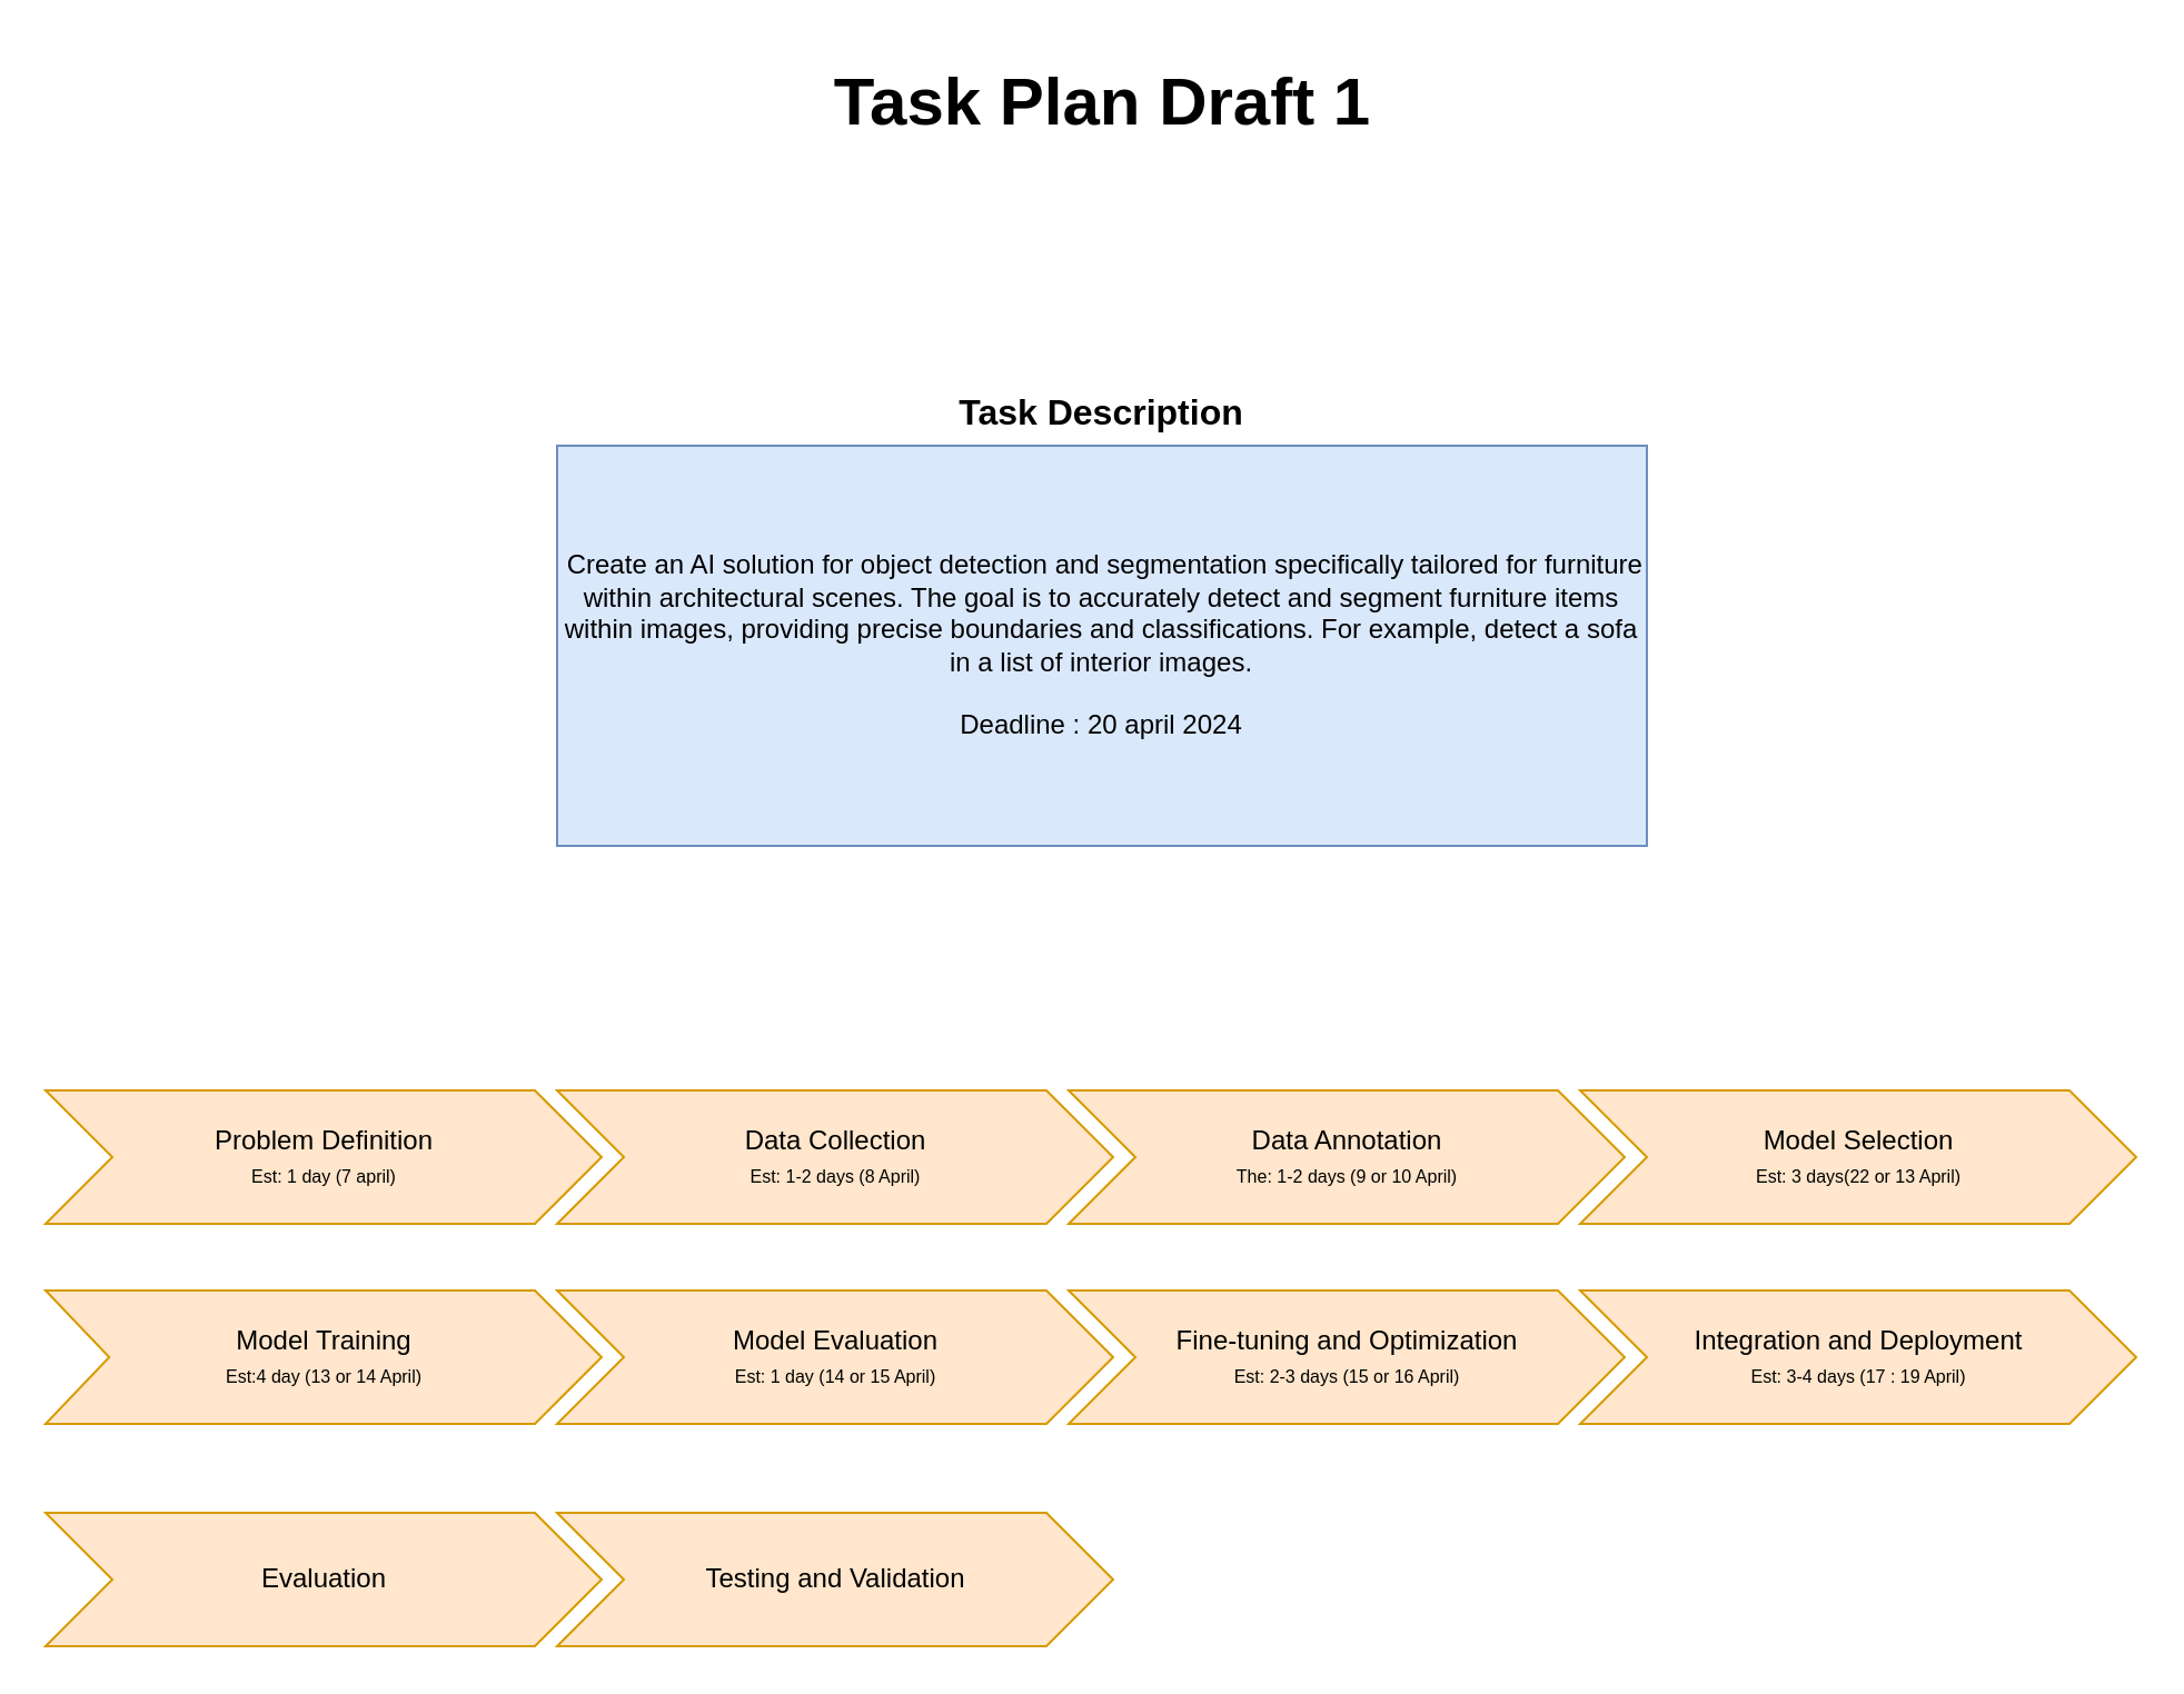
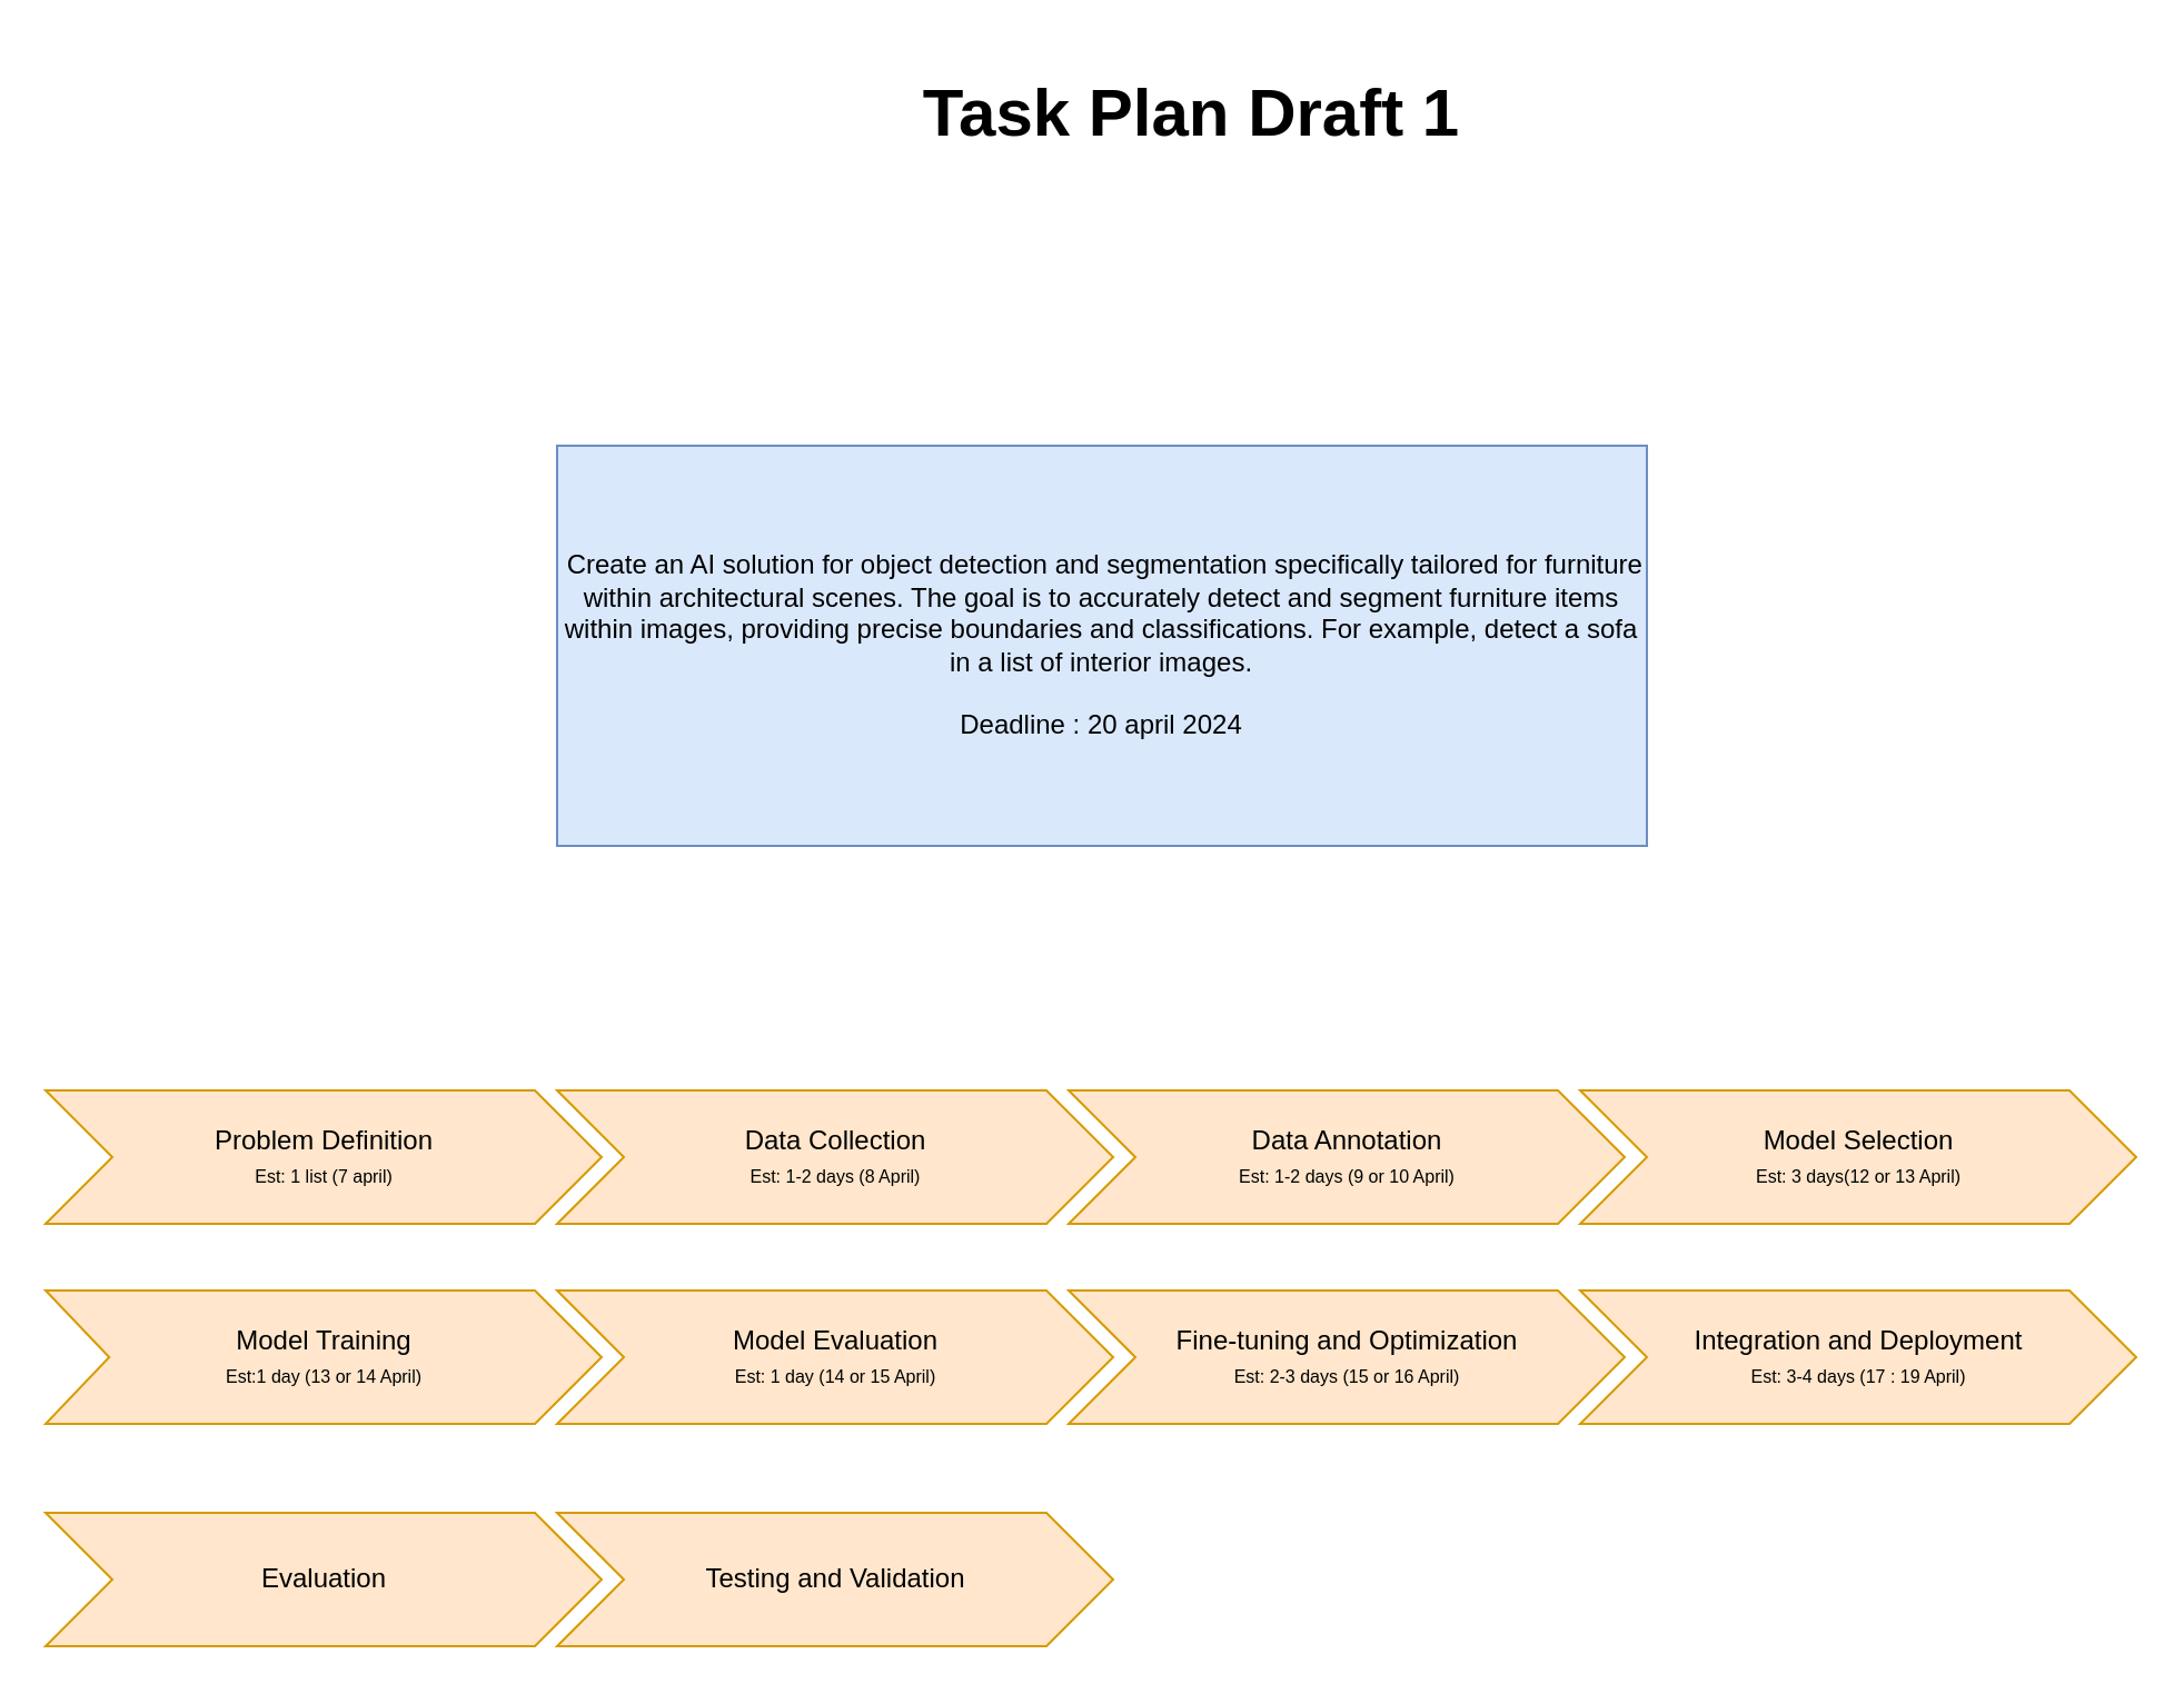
  <mxCell id="0" />
  <mxCell id="1" parent="0" />
  <mxCell id="2" value="" style="group" vertex="1" connectable="0" parent="1"><mxGeometry x="250" y="170" width="490" height="210" as="geometry" /></mxCell>
  <mxCell id="3" value="&amp;nbsp;Create an AI solution for object detection and segmentation specifically tailored for furniture within architectural scenes. The goal is to accurately detect and segment furniture items within images, providing precise boundaries and classifications. For example, detect a sofa in a list of interior images.&lt;br&gt;&lt;br&gt;Deadline : 20 april 2024" style="rounded=0;whiteSpace=wrap;html=1;fillColor=#dae8fc;strokeColor=#6c8ebf;" vertex="1" parent="2"><mxGeometry y="30" width="490" height="180" as="geometry" /></mxCell>
- <mxCell id="4" value="&lt;b&gt;&lt;font style=&quot;font-size: 16px;&quot;&gt;Task Description&lt;/font&gt;&lt;/b&gt;" style="text;html=1;strokeColor=none;fillColor=none;align=center;verticalAlign=middle;whiteSpace=wrap;rounded=0;" vertex="1" parent="2"><mxGeometry x="131.25" width="227.5" height="30" as="geometry" /></mxCell>
  <mxCell id="5" value="Testing and Validation" style="html=1;shadow=0;dashed=0;align=center;verticalAlign=middle;shape=mxgraph.arrows2.arrow;dy=0;dx=30;notch=30;fillColor=#ffe6cc;strokeColor=#d79b00;" vertex="1" parent="1"><mxGeometry x="250" y="680" width="250" height="60" as="geometry" /></mxCell>
  <mxCell id="6" value="Evaluation" style="html=1;shadow=0;dashed=0;align=center;verticalAlign=middle;shape=mxgraph.arrows2.arrow;dy=0;dx=30;notch=30;fillColor=#ffe6cc;strokeColor=#d79b00;" vertex="1" parent="1"><mxGeometry x="20" y="680" width="250" height="60" as="geometry" /></mxCell>
  <mxCell id="7" value="Integration and Deployment&lt;br&gt;&lt;font style=&quot;font-size: 8px;&quot;&gt;Est: 3-4 days (17 : 19 April)&lt;/font&gt;" style="html=1;shadow=0;dashed=0;align=center;verticalAlign=middle;shape=mxgraph.arrows2.arrow;dy=0;dx=30;notch=30;fillColor=#ffe6cc;strokeColor=#d79b00;" vertex="1" parent="1"><mxGeometry x="710" y="580" width="250" height="60" as="geometry" /></mxCell>
  <mxCell id="8" value="Fine-tuning and Optimization&lt;br&gt;&lt;font style=&quot;font-size: 8px;&quot;&gt;Est: 2-3 days (15 or 16 April)&lt;/font&gt;" style="html=1;shadow=0;dashed=0;align=center;verticalAlign=middle;shape=mxgraph.arrows2.arrow;dy=0;dx=30;notch=30;fillColor=#ffe6cc;strokeColor=#d79b00;" vertex="1" parent="1"><mxGeometry x="480" y="580" width="250" height="60" as="geometry" /></mxCell>
  <mxCell id="9" value="Model Evaluation&lt;br&gt;&lt;font style=&quot;font-size: 8px;&quot;&gt;Est: 1 day (14 or 15 April)&lt;/font&gt;" style="html=1;shadow=0;dashed=0;align=center;verticalAlign=middle;shape=mxgraph.arrows2.arrow;dy=0;dx=30;notch=30;fillColor=#ffe6cc;strokeColor=#d79b00;" vertex="1" parent="1"><mxGeometry x="250" y="580" width="250" height="60" as="geometry" /></mxCell>
- <mxCell id="10" value="Model Training&lt;br&gt;&lt;font style=&quot;font-size: 8px;&quot;&gt;Est:4 day (13 or 14 April)&lt;/font&gt;" style="html=1;shadow=0;dashed=0;align=center;verticalAlign=middle;shape=mxgraph.arrows2.arrow;dy=0;dx=30;notch=28.62;fillColor=#ffe6cc;strokeColor=#d79b00;" vertex="1" parent="1"><mxGeometry x="20" y="580" width="250" height="60" as="geometry" /></mxCell>
- <mxCell id="11" value="Problem Definition&lt;br&gt;&lt;font style=&quot;font-size: 8px;&quot;&gt;Est: 1 day (7 april)&lt;/font&gt;" style="html=1;shadow=0;dashed=0;align=center;verticalAlign=middle;shape=mxgraph.arrows2.arrow;dy=0;dx=30;notch=30;fillColor=#ffe6cc;strokeColor=#d79b00;" vertex="1" parent="1"><mxGeometry x="20" y="490" width="250" height="60" as="geometry" /></mxCell>
- <mxCell id="12" value="Model Selection&lt;br&gt;&lt;font style=&quot;font-size: 8px;&quot;&gt;Est: 3 days(22 or 13 April)&lt;/font&gt;" style="html=1;shadow=0;dashed=0;align=center;verticalAlign=middle;shape=mxgraph.arrows2.arrow;dy=0;dx=30;notch=30;fillColor=#ffe6cc;strokeColor=#d79b00;" vertex="1" parent="1"><mxGeometry x="710" y="490" width="250" height="60" as="geometry" /></mxCell>
+ <mxCell id="10" value="Model Training&lt;br&gt;&lt;font style=&quot;font-size: 8px;&quot;&gt;Est:1 day (13 or 14 April)&lt;/font&gt;" style="html=1;shadow=0;dashed=0;align=center;verticalAlign=middle;shape=mxgraph.arrows2.arrow;dy=0;dx=30;notch=28.62;fillColor=#ffe6cc;strokeColor=#d79b00;" vertex="1" parent="1"><mxGeometry x="20" y="580" width="250" height="60" as="geometry" /></mxCell>
+ <mxCell id="11" value="Problem Definition&lt;br&gt;&lt;font style=&quot;font-size: 8px;&quot;&gt;Est: 1 list (7 april)&lt;/font&gt;" style="html=1;shadow=0;dashed=0;align=center;verticalAlign=middle;shape=mxgraph.arrows2.arrow;dy=0;dx=30;notch=30;fillColor=#ffe6cc;strokeColor=#d79b00;" vertex="1" parent="1"><mxGeometry x="20" y="490" width="250" height="60" as="geometry" /></mxCell>
+ <mxCell id="12" value="Model Selection&lt;br&gt;&lt;font style=&quot;font-size: 8px;&quot;&gt;Est: 3 days(12 or 13 April)&lt;/font&gt;" style="html=1;shadow=0;dashed=0;align=center;verticalAlign=middle;shape=mxgraph.arrows2.arrow;dy=0;dx=30;notch=30;fillColor=#ffe6cc;strokeColor=#d79b00;" vertex="1" parent="1"><mxGeometry x="710" y="490" width="250" height="60" as="geometry" /></mxCell>
  <mxCell id="13" value="Data Collection&lt;br&gt;&lt;font style=&quot;font-size: 8px;&quot;&gt;Est: 1-2 days (8 April)&lt;/font&gt;" style="html=1;shadow=0;dashed=0;align=center;verticalAlign=middle;shape=mxgraph.arrows2.arrow;dy=0;dx=30;notch=30;fillColor=#ffe6cc;strokeColor=#d79b00;" vertex="1" parent="1"><mxGeometry x="250" y="490" width="250" height="60" as="geometry" /></mxCell>
- <mxCell id="14" value="Data Annotation&lt;br&gt;&lt;font style=&quot;font-size: 8px;&quot;&gt;The: 1-2 days (9 or 10 April)&lt;/font&gt;" style="html=1;shadow=0;dashed=0;align=center;verticalAlign=middle;shape=mxgraph.arrows2.arrow;dy=0;dx=30;notch=30;fillColor=#ffe6cc;strokeColor=#d79b00;" vertex="1" parent="1"><mxGeometry x="480" y="490" width="250" height="60" as="geometry" /></mxCell>
- <mxCell id="15" value="&lt;b&gt;&lt;font style=&quot;font-size: 30px;&quot;&gt;Task Plan Draft 1&lt;/font&gt;&lt;/b&gt;" style="text;html=1;align=center;verticalAlign=middle;resizable=0;points=[];autosize=1;strokeColor=none;fillColor=none;" vertex="1" parent="1"><mxGeometry x="365" y="20" width="260" height="50" as="geometry" /></mxCell>
+ <mxCell id="14" value="Data Annotation&lt;br&gt;&lt;font style=&quot;font-size: 8px;&quot;&gt;Est: 1-2 days (9 or 10 April)&lt;/font&gt;" style="html=1;shadow=0;dashed=0;align=center;verticalAlign=middle;shape=mxgraph.arrows2.arrow;dy=0;dx=30;notch=30;fillColor=#ffe6cc;strokeColor=#d79b00;" vertex="1" parent="1"><mxGeometry x="480" y="490" width="250" height="60" as="geometry" /></mxCell>
+ <mxCell id="15" value="&lt;b&gt;&lt;font style=&quot;font-size: 30px;&quot;&gt;Task Plan Draft 1&lt;/font&gt;&lt;/b&gt;" style="text;html=1;align=center;verticalAlign=middle;resizable=0;points=[];autosize=1;strokeColor=none;fillColor=none;" vertex="1" parent="1"><mxGeometry x="405" y="25" width="260" height="50" as="geometry" /></mxCell>
